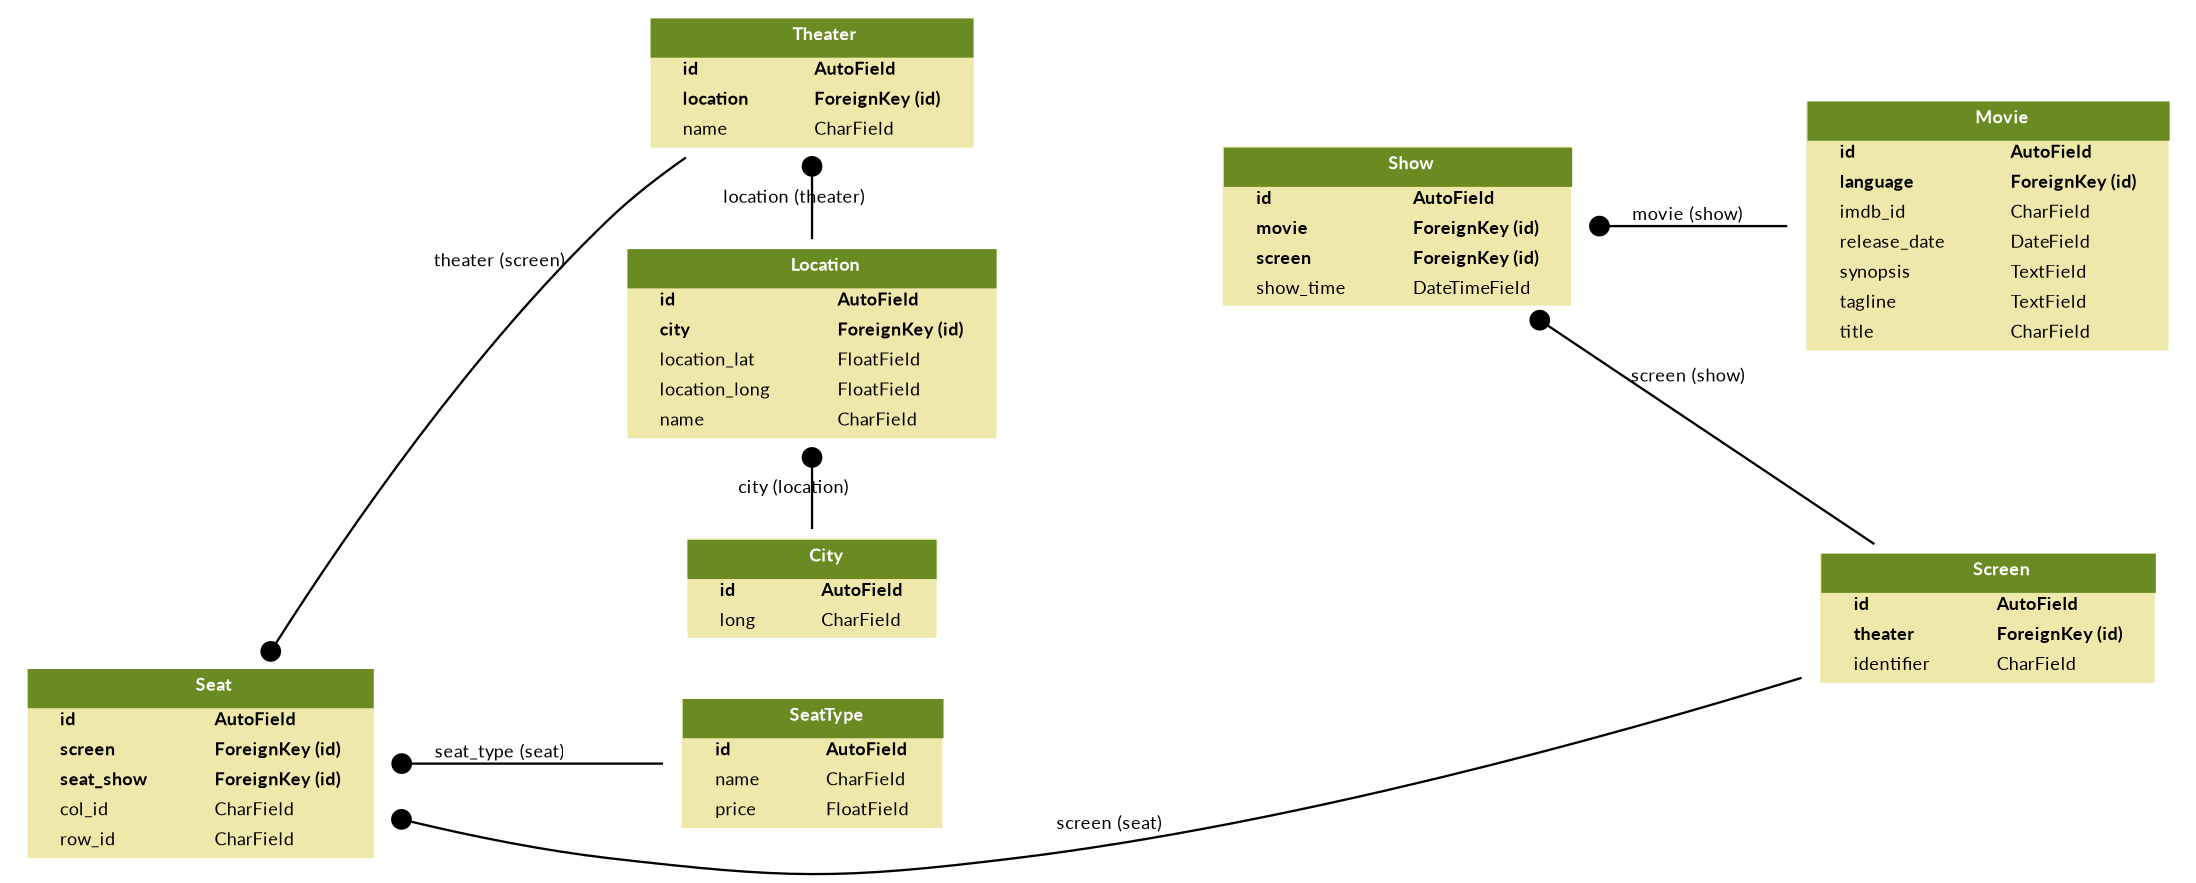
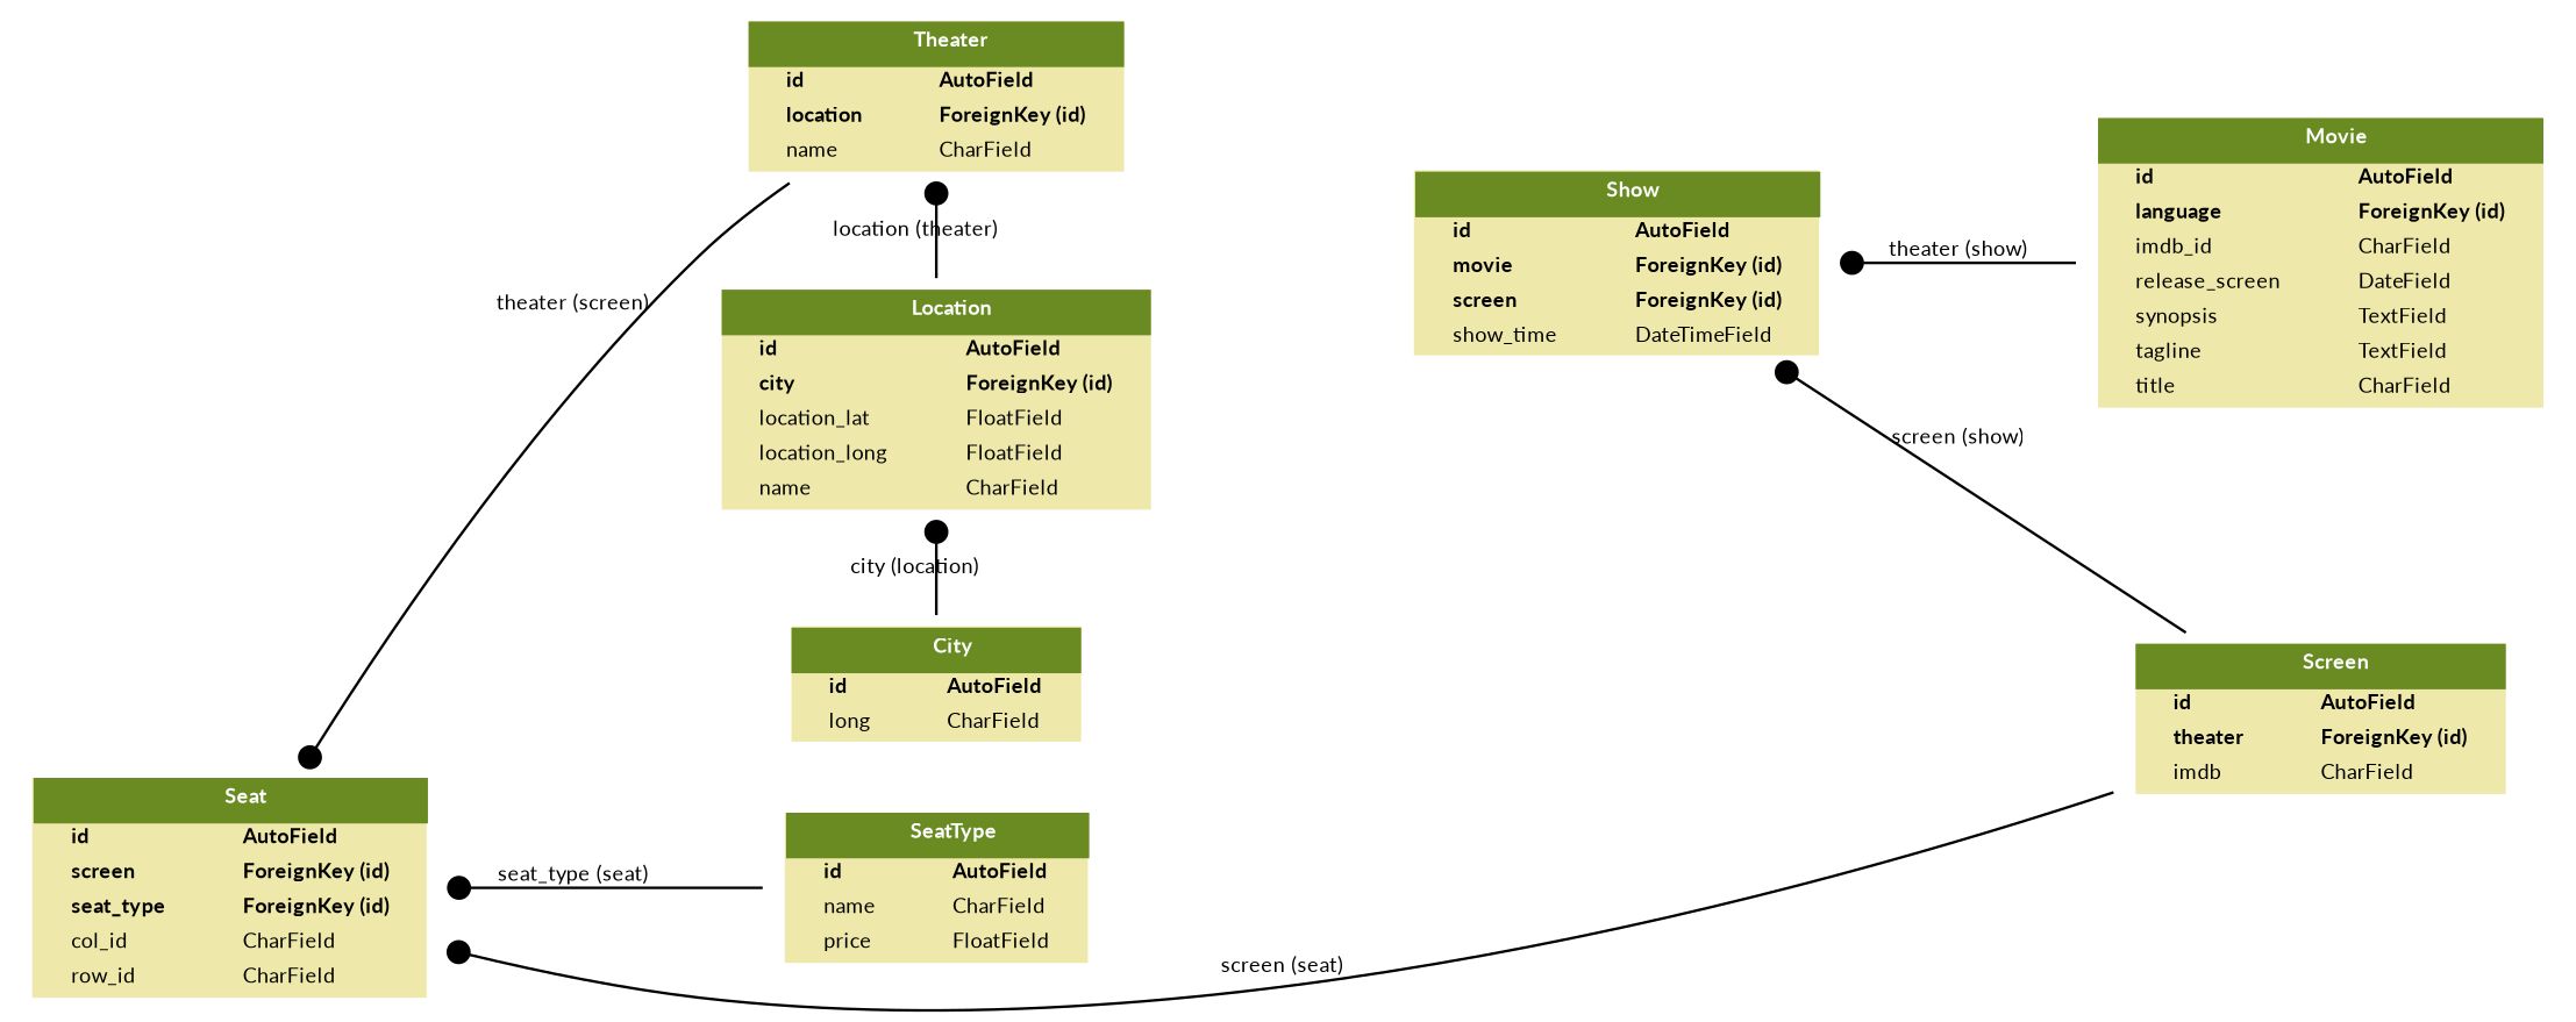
  digraph {
    fontname=Lato
    fontsize=8
    rankdir=LR
    splines=true
    node [fontname=Lato fontsize=8 shape=plaintext]
    edge [arrowhead=none arrowtail=dot dir=both fontname=Lato fontsize=8]
    n1 [label=<     <TABLE BGCOLOR="palegoldenrod" BORDER="0" CELLBORDER="0" CELLSPACING="0">     <TR><TD COLSPAN="2" CELLPADDING="4" ALIGN="CENTER" BGCOLOR="olivedrab4">     <FONT FACE="Lato Bold" COLOR="white">     City     </FONT></TD></TR>        <TR><TD ALIGN="LEFT" BORDER="0">     <FONT FACE="Lato Bold">id</FONT>     </TD><TD ALIGN="LEFT">     <FONT FACE="Lato Bold">AutoField</FONT>     </TD></TR>        <TR><TD ALIGN="LEFT" BORDER="0">     <FONT FACE="Lato ">long</FONT>     </TD><TD ALIGN="LEFT">     <FONT FACE="Lato ">CharField</FONT>     </TD></TR>        </TABLE>     >]
    n2 [label=<     <TABLE BGCOLOR="palegoldenrod" BORDER="0" CELLBORDER="0" CELLSPACING="0">     <TR><TD COLSPAN="2" CELLPADDING="4" ALIGN="CENTER" BGCOLOR="olivedrab4">     <FONT FACE="Lato Bold" COLOR="white">     Location     </FONT></TD></TR>        <TR><TD ALIGN="LEFT" BORDER="0">     <FONT FACE="Lato Bold">id</FONT>     </TD><TD ALIGN="LEFT">     <FONT FACE="Lato Bold">AutoField</FONT>     </TD></TR>        <TR><TD ALIGN="LEFT" BORDER="0">     <FONT FACE="Lato Bold">city</FONT>     </TD><TD ALIGN="LEFT">     <FONT FACE="Lato Bold">ForeignKey (id)</FONT>     </TD></TR>        <TR><TD ALIGN="LEFT" BORDER="0">     <FONT FACE="Lato ">location_lat</FONT>     </TD><TD ALIGN="LEFT">     <FONT FACE="Lato ">FloatField</FONT>     </TD></TR>        <TR><TD ALIGN="LEFT" BORDER="0">     <FONT FACE="Lato ">location_long</FONT>     </TD><TD ALIGN="LEFT">     <FONT FACE="Lato ">FloatField</FONT>     </TD></TR>        <TR><TD ALIGN="LEFT" BORDER="0">     <FONT FACE="Lato ">name</FONT>     </TD><TD ALIGN="LEFT">     <FONT FACE="Lato ">CharField</FONT>     </TD></TR>        </TABLE>     >]
    n3 [label=<     <TABLE BGCOLOR="palegoldenrod" BORDER="0" CELLBORDER="0" CELLSPACING="0">     <TR><TD COLSPAN="2" CELLPADDING="4" ALIGN="CENTER" BGCOLOR="olivedrab4">     <FONT FACE="Lato Bold" COLOR="white">     Theater     </FONT></TD></TR>        <TR><TD ALIGN="LEFT" BORDER="0">     <FONT FACE="Lato Bold">id</FONT>     </TD><TD ALIGN="LEFT">     <FONT FACE="Lato Bold">AutoField</FONT>     </TD></TR>        <TR><TD ALIGN="LEFT" BORDER="0">     <FONT FACE="Lato Bold">location</FONT>     </TD><TD ALIGN="LEFT">     <FONT FACE="Lato Bold">ForeignKey (id)</FONT>     </TD></TR>        <TR><TD ALIGN="LEFT" BORDER="0">     <FONT FACE="Lato ">name</FONT>     </TD><TD ALIGN="LEFT">     <FONT FACE="Lato ">CharField</FONT>     </TD></TR>        </TABLE>     >]
    n4 [label=<     <TABLE BGCOLOR="palegoldenrod" BORDER="0" CELLBORDER="0" CELLSPACING="0">     <TR><TD COLSPAN="2" CELLPADDING="4" ALIGN="CENTER" BGCOLOR="olivedrab4">     <FONT FACE="Lato Bold" COLOR="white">     Show     </FONT></TD></TR>        <TR><TD ALIGN="LEFT" BORDER="0">     <FONT FACE="Lato Bold">id</FONT>     </TD><TD ALIGN="LEFT">     <FONT FACE="Lato Bold">AutoField</FONT>     </TD></TR>        <TR><TD ALIGN="LEFT" BORDER="0">     <FONT FACE="Lato Bold">movie</FONT>     </TD><TD ALIGN="LEFT">     <FONT FACE="Lato Bold">ForeignKey (id)</FONT>     </TD></TR>        <TR><TD ALIGN="LEFT" BORDER="0">     <FONT FACE="Lato Bold">screen</FONT>     </TD><TD ALIGN="LEFT">     <FONT FACE="Lato Bold">ForeignKey (id)</FONT>     </TD></TR>        <TR><TD ALIGN="LEFT" BORDER="0">     <FONT FACE="Lato ">show_time</FONT>     </TD><TD ALIGN="LEFT">     <FONT FACE="Lato ">DateTimeField</FONT>     </TD></TR>        </TABLE>     >]
-   n5 [label=<     <TABLE BGCOLOR="palegoldenrod" BORDER="0" CELLBORDER="0" CELLSPACING="0">     <TR><TD COLSPAN="2" CELLPADDING="4" ALIGN="CENTER" BGCOLOR="olivedrab4">     <FONT FACE="Lato Bold" COLOR="white">     Movie     </FONT></TD></TR>        <TR><TD ALIGN="LEFT" BORDER="0">     <FONT FACE="Lato Bold">id</FONT>     </TD><TD ALIGN="LEFT">     <FONT FACE="Lato Bold">AutoField</FONT>     </TD></TR>        <TR><TD ALIGN="LEFT" BORDER="0">     <FONT FACE="Lato Bold">language</FONT>     </TD><TD ALIGN="LEFT">     <FONT FACE="Lato Bold">ForeignKey (id)</FONT>     </TD></TR>        <TR><TD ALIGN="LEFT" BORDER="0">     <FONT FACE="Lato ">imdb_id</FONT>     </TD><TD ALIGN="LEFT">     <FONT FACE="Lato ">CharField</FONT>     </TD></TR>        <TR><TD ALIGN="LEFT" BORDER="0">     <FONT FACE="Lato ">release_date</FONT>     </TD><TD ALIGN="LEFT">     <FONT FACE="Lato ">DateField</FONT>     </TD></TR>        <TR><TD ALIGN="LEFT" BORDER="0">     <FONT FACE="Lato ">synopsis</FONT>     </TD><TD ALIGN="LEFT">     <FONT FACE="Lato ">TextField</FONT>     </TD></TR>        <TR><TD ALIGN="LEFT" BORDER="0">     <FONT FACE="Lato ">tagline</FONT>     </TD><TD ALIGN="LEFT">     <FONT FACE="Lato ">TextField</FONT>     </TD></TR>        <TR><TD ALIGN="LEFT" BORDER="0">     <FONT FACE="Lato ">title</FONT>     </TD><TD ALIGN="LEFT">     <FONT FACE="Lato ">CharField</FONT>     </TD></TR>        </TABLE>     >]
+   n5 [label=<     <TABLE BGCOLOR="palegoldenrod" BORDER="0" CELLBORDER="0" CELLSPACING="0">     <TR><TD COLSPAN="2" CELLPADDING="4" ALIGN="CENTER" BGCOLOR="olivedrab4">     <FONT FACE="Lato Bold" COLOR="white">     Movie     </FONT></TD></TR>        <TR><TD ALIGN="LEFT" BORDER="0">     <FONT FACE="Lato Bold">id</FONT>     </TD><TD ALIGN="LEFT">     <FONT FACE="Lato Bold">AutoField</FONT>     </TD></TR>        <TR><TD ALIGN="LEFT" BORDER="0">     <FONT FACE="Lato Bold">language</FONT>     </TD><TD ALIGN="LEFT">     <FONT FACE="Lato Bold">ForeignKey (id)</FONT>     </TD></TR>        <TR><TD ALIGN="LEFT" BORDER="0">     <FONT FACE="Lato ">imdb_id</FONT>     </TD><TD ALIGN="LEFT">     <FONT FACE="Lato ">CharField</FONT>     </TD></TR>        <TR><TD ALIGN="LEFT" BORDER="0">     <FONT FACE="Lato ">release_screen</FONT>     </TD><TD ALIGN="LEFT">     <FONT FACE="Lato ">DateField</FONT>     </TD></TR>        <TR><TD ALIGN="LEFT" BORDER="0">     <FONT FACE="Lato ">synopsis</FONT>     </TD><TD ALIGN="LEFT">     <FONT FACE="Lato ">TextField</FONT>     </TD></TR>        <TR><TD ALIGN="LEFT" BORDER="0">     <FONT FACE="Lato ">tagline</FONT>     </TD><TD ALIGN="LEFT">     <FONT FACE="Lato ">TextField</FONT>     </TD></TR>        <TR><TD ALIGN="LEFT" BORDER="0">     <FONT FACE="Lato ">title</FONT>     </TD><TD ALIGN="LEFT">     <FONT FACE="Lato ">CharField</FONT>     </TD></TR>        </TABLE>     >]
    n6 [label=<     <TABLE BGCOLOR="palegoldenrod" BORDER="0" CELLBORDER="0" CELLSPACING="0">     <TR><TD COLSPAN="2" CELLPADDING="4" ALIGN="CENTER" BGCOLOR="olivedrab4">     <FONT FACE="Lato Bold" COLOR="white">     SeatType     </FONT></TD></TR>        <TR><TD ALIGN="LEFT" BORDER="0">     <FONT FACE="Lato Bold">id</FONT>     </TD><TD ALIGN="LEFT">     <FONT FACE="Lato Bold">AutoField</FONT>     </TD></TR>        <TR><TD ALIGN="LEFT" BORDER="0">     <FONT FACE="Lato ">name</FONT>     </TD><TD ALIGN="LEFT">     <FONT FACE="Lato ">CharField</FONT>     </TD></TR>        <TR><TD ALIGN="LEFT" BORDER="0">     <FONT FACE="Lato ">price</FONT>     </TD><TD ALIGN="LEFT">     <FONT FACE="Lato ">FloatField</FONT>     </TD></TR>        </TABLE>     >]
-   n7 [label=<     <TABLE BGCOLOR="palegoldenrod" BORDER="0" CELLBORDER="0" CELLSPACING="0">     <TR><TD COLSPAN="2" CELLPADDING="4" ALIGN="CENTER" BGCOLOR="olivedrab4">     <FONT FACE="Lato Bold" COLOR="white">     Screen     </FONT></TD></TR>        <TR><TD ALIGN="LEFT" BORDER="0">     <FONT FACE="Lato Bold">id</FONT>     </TD><TD ALIGN="LEFT">     <FONT FACE="Lato Bold">AutoField</FONT>     </TD></TR>        <TR><TD ALIGN="LEFT" BORDER="0">     <FONT FACE="Lato Bold">theater</FONT>     </TD><TD ALIGN="LEFT">     <FONT FACE="Lato Bold">ForeignKey (id)</FONT>     </TD></TR>        <TR><TD ALIGN="LEFT" BORDER="0">     <FONT FACE="Lato ">identifier</FONT>     </TD><TD ALIGN="LEFT">     <FONT FACE="Lato ">CharField</FONT>     </TD></TR>        </TABLE>     >]
-   n8 [label=<     <TABLE BGCOLOR="palegoldenrod" BORDER="0" CELLBORDER="0" CELLSPACING="0">     <TR><TD COLSPAN="2" CELLPADDING="4" ALIGN="CENTER" BGCOLOR="olivedrab4">     <FONT FACE="Lato Bold" COLOR="white">     Seat     </FONT></TD></TR>        <TR><TD ALIGN="LEFT" BORDER="0">     <FONT FACE="Lato Bold">id</FONT>     </TD><TD ALIGN="LEFT">     <FONT FACE="Lato Bold">AutoField</FONT>     </TD></TR>        <TR><TD ALIGN="LEFT" BORDER="0">     <FONT FACE="Lato Bold">screen</FONT>     </TD><TD ALIGN="LEFT">     <FONT FACE="Lato Bold">ForeignKey (id)</FONT>     </TD></TR>        <TR><TD ALIGN="LEFT" BORDER="0">     <FONT FACE="Lato Bold">seat_show</FONT>     </TD><TD ALIGN="LEFT">     <FONT FACE="Lato Bold">ForeignKey (id)</FONT>     </TD></TR>        <TR><TD ALIGN="LEFT" BORDER="0">     <FONT FACE="Lato ">col_id</FONT>     </TD><TD ALIGN="LEFT">     <FONT FACE="Lato ">CharField</FONT>     </TD></TR>        <TR><TD ALIGN="LEFT" BORDER="0">     <FONT FACE="Lato ">row_id</FONT>     </TD><TD ALIGN="LEFT">     <FONT FACE="Lato ">CharField</FONT>     </TD></TR>        </TABLE>     >]
+   n7 [label=<     <TABLE BGCOLOR="palegoldenrod" BORDER="0" CELLBORDER="0" CELLSPACING="0">     <TR><TD COLSPAN="2" CELLPADDING="4" ALIGN="CENTER" BGCOLOR="olivedrab4">     <FONT FACE="Lato Bold" COLOR="white">     Screen     </FONT></TD></TR>        <TR><TD ALIGN="LEFT" BORDER="0">     <FONT FACE="Lato Bold">id</FONT>     </TD><TD ALIGN="LEFT">     <FONT FACE="Lato Bold">AutoField</FONT>     </TD></TR>        <TR><TD ALIGN="LEFT" BORDER="0">     <FONT FACE="Lato Bold">theater</FONT>     </TD><TD ALIGN="LEFT">     <FONT FACE="Lato Bold">ForeignKey (id)</FONT>     </TD></TR>        <TR><TD ALIGN="LEFT" BORDER="0">     <FONT FACE="Lato ">imdb</FONT>     </TD><TD ALIGN="LEFT">     <FONT FACE="Lato ">CharField</FONT>     </TD></TR>        </TABLE>     >]
+   n8 [label=<     <TABLE BGCOLOR="palegoldenrod" BORDER="0" CELLBORDER="0" CELLSPACING="0">     <TR><TD COLSPAN="2" CELLPADDING="4" ALIGN="CENTER" BGCOLOR="olivedrab4">     <FONT FACE="Lato Bold" COLOR="white">     Seat     </FONT></TD></TR>        <TR><TD ALIGN="LEFT" BORDER="0">     <FONT FACE="Lato Bold">id</FONT>     </TD><TD ALIGN="LEFT">     <FONT FACE="Lato Bold">AutoField</FONT>     </TD></TR>        <TR><TD ALIGN="LEFT" BORDER="0">     <FONT FACE="Lato Bold">screen</FONT>     </TD><TD ALIGN="LEFT">     <FONT FACE="Lato Bold">ForeignKey (id)</FONT>     </TD></TR>        <TR><TD ALIGN="LEFT" BORDER="0">     <FONT FACE="Lato Bold">seat_type</FONT>     </TD><TD ALIGN="LEFT">     <FONT FACE="Lato Bold">ForeignKey (id)</FONT>     </TD></TR>        <TR><TD ALIGN="LEFT" BORDER="0">     <FONT FACE="Lato ">col_id</FONT>     </TD><TD ALIGN="LEFT">     <FONT FACE="Lato ">CharField</FONT>     </TD></TR>        <TR><TD ALIGN="LEFT" BORDER="0">     <FONT FACE="Lato ">row_id</FONT>     </TD><TD ALIGN="LEFT">     <FONT FACE="Lato ">CharField</FONT>     </TD></TR>        </TABLE>     >]
    subgraph sub_1 {
      rank=same
      n1
      n2
      n3
    }
    n2 -> n1 [label="city (location)"]
    n3 -> n2 [label="location (theater)"]
    n3 -> n4 [style=invis]
-   n4 -> n5 [label="movie (show)"]
+   n4 -> n5 [label="theater (show)"]
    n4 -> n7 [label="screen (show)"]
    n8 -> n3 [label="theater (screen)"]
    n8 -> n6 [label="seat_type (seat)"]
    n8 -> n7 [label="screen (seat)"]
  }
